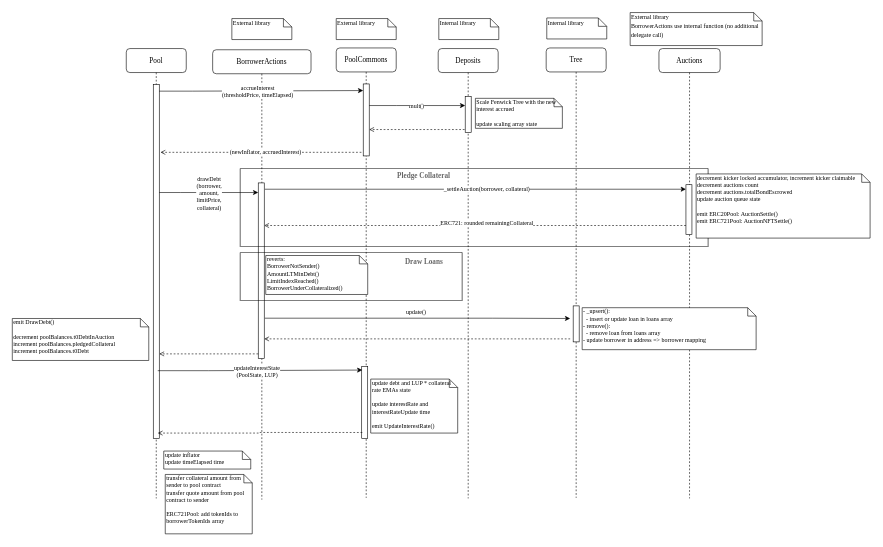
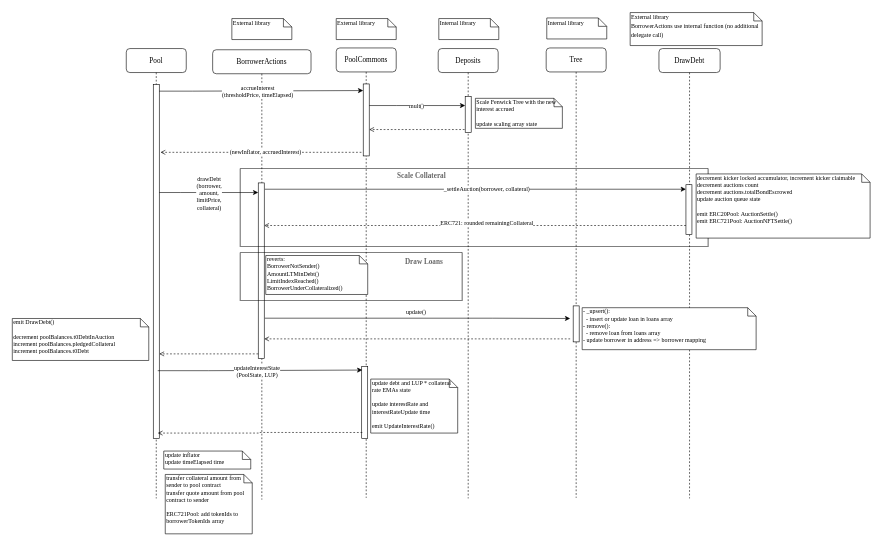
  <mxCell id="0" />
  <mxCell id="1" parent="0" />
  <mxCell id="2" value="BorrowerActions" style="shape=umlLifeline;perimeter=lifelinePerimeter;whiteSpace=wrap;html=1;container=1;collapsible=0;recursiveResize=0;outlineConnect=0;rounded=1;shadow=0;comic=0;labelBackgroundColor=none;strokeWidth=1;fontFamily=Verdana;fontSize=12;align=center;" parent="1" vertex="1"><mxGeometry x="354" y="82" width="164" height="750" as="geometry" /></mxCell>
  <mxCell id="3" value="" style="html=1;points=[];perimeter=orthogonalPerimeter;rounded=0;shadow=0;comic=0;labelBackgroundColor=none;strokeWidth=1;fontFamily=Verdana;fontSize=12;align=center;" parent="2" vertex="1"><mxGeometry x="76" y="222" width="10" height="293" as="geometry" /></mxCell>
  <mxCell id="4" value="PoolCommons" style="shape=umlLifeline;perimeter=lifelinePerimeter;whiteSpace=wrap;html=1;container=1;collapsible=0;recursiveResize=0;outlineConnect=0;rounded=1;shadow=0;comic=0;labelBackgroundColor=none;strokeWidth=1;fontFamily=Verdana;fontSize=12;align=center;" parent="1" vertex="1"><mxGeometry x="560" y="79" width="100" height="750" as="geometry" /></mxCell>
  <mxCell id="5" value="" style="html=1;points=[];perimeter=orthogonalPerimeter;rounded=0;shadow=0;comic=0;labelBackgroundColor=none;strokeWidth=1;fontFamily=Verdana;fontSize=12;align=center;" parent="4" vertex="1"><mxGeometry x="45" y="60" width="10" height="120" as="geometry" /></mxCell>
  <mxCell id="6" value="" style="html=1;points=[];perimeter=orthogonalPerimeter;rounded=0;shadow=0;comic=0;labelBackgroundColor=none;strokeWidth=1;fontFamily=Verdana;fontSize=12;align=center;" parent="4" vertex="1"><mxGeometry x="42.5" y="531" width="10" height="120" as="geometry" /></mxCell>
  <mxCell id="7" value="&lt;font&gt;Deposits&lt;/font&gt;" style="shape=umlLifeline;perimeter=lifelinePerimeter;whiteSpace=wrap;html=1;container=1;collapsible=0;recursiveResize=0;outlineConnect=0;rounded=1;shadow=0;comic=0;labelBackgroundColor=none;strokeWidth=1;fontFamily=Verdana;fontSize=12;align=center;" parent="1" vertex="1"><mxGeometry x="730" y="80" width="100" height="750" as="geometry" /></mxCell>
  <mxCell id="8" value="" style="html=1;points=[];perimeter=orthogonalPerimeter;rounded=0;shadow=0;comic=0;labelBackgroundColor=none;strokeWidth=1;fontFamily=Verdana;fontSize=12;align=center;" parent="7" vertex="1"><mxGeometry x="45" y="80" width="10" height="60" as="geometry" /></mxCell>
  <mxCell id="9" value="Pool" style="shape=umlLifeline;perimeter=lifelinePerimeter;whiteSpace=wrap;html=1;container=1;collapsible=0;recursiveResize=0;outlineConnect=0;rounded=1;shadow=0;comic=0;labelBackgroundColor=none;strokeWidth=1;fontFamily=Verdana;fontSize=12;align=center;" parent="1" vertex="1"><mxGeometry x="210" y="80" width="100" height="750" as="geometry" /></mxCell>
  <mxCell id="10" value="" style="html=1;points=[];perimeter=orthogonalPerimeter;rounded=0;shadow=0;comic=0;labelBackgroundColor=none;strokeWidth=1;fontFamily=Verdana;fontSize=12;align=center;" parent="9" vertex="1"><mxGeometry x="45" y="60" width="10" height="590" as="geometry" /></mxCell>
  <mxCell id="11" value="&lt;font style=&quot;font-size: 10px;&quot; face=&quot;Tahoma&quot;&gt;External library&lt;br&gt;&lt;/font&gt;" style="shape=note;whiteSpace=wrap;html=1;size=14;verticalAlign=top;align=left;spacingTop=-6;rounded=0;shadow=0;comic=0;labelBackgroundColor=none;strokeWidth=1;fontFamily=Verdana;fontSize=12" parent="1" vertex="1"><mxGeometry x="386" y="30" width="100" height="35" as="geometry" /></mxCell>
  <mxCell id="12" value="&lt;font style=&quot;font-size: 10px;&quot; face=&quot;Tahoma&quot;&gt;External library&lt;br&gt;&lt;/font&gt;" style="shape=note;whiteSpace=wrap;html=1;size=14;verticalAlign=top;align=left;spacingTop=-6;rounded=0;shadow=0;comic=0;labelBackgroundColor=none;strokeWidth=1;fontFamily=Verdana;fontSize=12" parent="1" vertex="1"><mxGeometry x="560" y="30" width="100" height="35" as="geometry" /></mxCell>
  <mxCell id="13" value="&lt;font style=&quot;font-size: 10px;&quot; face=&quot;Tahoma&quot;&gt;Internal library&lt;br&gt;&lt;/font&gt;" style="shape=note;whiteSpace=wrap;html=1;size=14;verticalAlign=top;align=left;spacingTop=-6;rounded=0;shadow=0;comic=0;labelBackgroundColor=none;strokeWidth=1;fontFamily=Verdana;fontSize=12" parent="1" vertex="1"><mxGeometry x="731" y="30" width="100" height="35" as="geometry" /></mxCell>
  <mxCell id="14" style="edgeStyle=orthogonalEdgeStyle;rounded=0;orthogonalLoop=1;jettySize=auto;html=1;fontFamily=Tahoma;fontSize=10;entryX=0;entryY=0.092;entryDx=0;entryDy=0;entryPerimeter=0;" parent="1" source="10" target="5" edge="1"><mxGeometry relative="1" as="geometry"><mxPoint x="600" y="150" as="targetPoint" /><Array as="points"><mxPoint x="320" y="151" /><mxPoint x="320" y="151" /></Array></mxGeometry></mxCell>
  <mxCell id="15" value="&lt;div&gt;accrueInterest&lt;/div&gt;&lt;div&gt;(thresholdPrice, timeElapsed)&lt;/div&gt;" style="edgeLabel;html=1;align=center;verticalAlign=middle;resizable=0;points=[];fontSize=10;fontFamily=Tahoma;" parent="14" vertex="1" connectable="0"><mxGeometry x="-0.082" relative="1" as="geometry"><mxPoint x="8" as="offset" /></mxGeometry></mxCell>
  <mxCell id="16" style="edgeStyle=orthogonalEdgeStyle;rounded=0;orthogonalLoop=1;jettySize=auto;html=1;fontFamily=Tahoma;fontSize=10;dashed=1;endArrow=open;endFill=0;" parent="1" edge="1"><mxGeometry relative="1" as="geometry"><mxPoint x="602" y="253" as="sourcePoint" /><mxPoint x="267" y="253" as="targetPoint" /><Array as="points"><mxPoint x="317" y="253" /><mxPoint x="317" y="253" /></Array></mxGeometry></mxCell>
  <mxCell id="17" value="(newInflator, accruedInterest)" style="edgeLabel;html=1;align=center;verticalAlign=middle;resizable=0;points=[];fontSize=10;fontFamily=Tahoma;" parent="16" vertex="1" connectable="0"><mxGeometry x="0.128" y="-1" relative="1" as="geometry"><mxPoint x="28" as="offset" /></mxGeometry></mxCell>
  <mxCell id="18" style="edgeStyle=orthogonalEdgeStyle;rounded=0;orthogonalLoop=1;jettySize=auto;html=1;fontFamily=Tahoma;fontSize=10;endArrow=classic;endFill=1;" parent="1" edge="1"><mxGeometry relative="1" as="geometry"><mxPoint x="615" y="175" as="sourcePoint" /><mxPoint x="775" y="175" as="targetPoint" /><Array as="points"><mxPoint x="660" y="175" /><mxPoint x="660" y="175" /></Array></mxGeometry></mxCell>
  <mxCell id="19" value="mult()" style="edgeLabel;html=1;align=center;verticalAlign=middle;resizable=0;points=[];fontSize=10;fontFamily=Tahoma;" parent="18" vertex="1" connectable="0"><mxGeometry x="-0.125" y="-3" relative="1" as="geometry"><mxPoint x="8" y="-4" as="offset" /></mxGeometry></mxCell>
  <mxCell id="20" value="&lt;div&gt;Scale Fenwick Tree with the new interest accrued&lt;/div&gt;&lt;div&gt;&lt;br&gt;&lt;/div&gt;&lt;div&gt;update scaling array state&lt;br&gt;&lt;/div&gt;" style="shape=note;whiteSpace=wrap;html=1;size=14;verticalAlign=top;align=left;spacingTop=-6;rounded=0;shadow=0;comic=0;labelBackgroundColor=none;strokeWidth=1;fontFamily=Verdana;fontSize=10;" parent="1" vertex="1"><mxGeometry x="792" y="163" width="145" height="50" as="geometry" /></mxCell>
  <mxCell id="21" style="edgeStyle=orthogonalEdgeStyle;rounded=0;orthogonalLoop=1;jettySize=auto;html=1;fontFamily=Verdana;fontSize=10;endArrow=open;endFill=0;exitX=-0.1;exitY=0.917;exitDx=0;exitDy=0;exitPerimeter=0;dashed=1;" parent="1" source="8" target="5" edge="1"><mxGeometry relative="1" as="geometry"><mxPoint x="620" y="215" as="targetPoint" /><Array as="points"><mxPoint x="650" y="215" /><mxPoint x="650" y="215" /></Array></mxGeometry></mxCell>
  <mxCell id="22" style="edgeStyle=orthogonalEdgeStyle;rounded=0;orthogonalLoop=1;jettySize=auto;html=1;fontFamily=Verdana;fontSize=10;endArrow=classic;endFill=1;" parent="1" source="10" edge="1"><mxGeometry relative="1" as="geometry"><mxPoint x="430" y="320" as="targetPoint" /><Array as="points"><mxPoint x="300" y="320" /><mxPoint x="300" y="320" /></Array></mxGeometry></mxCell>
  <mxCell id="23" style="edgeStyle=orthogonalEdgeStyle;rounded=0;orthogonalLoop=1;jettySize=auto;html=1;dashed=1;fontFamily=Verdana;fontSize=10;endArrow=open;endFill=0;" parent="1" edge="1"><mxGeometry relative="1" as="geometry"><mxPoint x="430" y="589" as="sourcePoint" /><mxPoint x="265" y="589" as="targetPoint" /></mxGeometry></mxCell>
  <mxCell id="24" style="edgeStyle=orthogonalEdgeStyle;rounded=0;orthogonalLoop=1;jettySize=auto;html=1;entryX=0.1;entryY=0.05;entryDx=0;entryDy=0;entryPerimeter=0;fontFamily=Verdana;fontSize=10;endArrow=classic;endFill=1;" parent="1" target="6" edge="1"><mxGeometry relative="1" as="geometry"><mxPoint x="262.5" y="617" as="sourcePoint" /><Array as="points"><mxPoint x="347.5" y="617" /><mxPoint x="347.5" y="617" /></Array></mxGeometry></mxCell>
  <mxCell id="25" value="&lt;div&gt;updateInterestState&lt;/div&gt;&lt;div&gt;(PoolState, LUP)&lt;br&gt;&lt;/div&gt;" style="edgeLabel;html=1;align=center;verticalAlign=middle;resizable=0;points=[];fontSize=10;fontFamily=Verdana;" parent="24" vertex="1" connectable="0"><mxGeometry x="0.396" y="-1" relative="1" as="geometry"><mxPoint x="-73" as="offset" /></mxGeometry></mxCell>
  <mxCell id="26" style="edgeStyle=orthogonalEdgeStyle;rounded=0;orthogonalLoop=1;jettySize=auto;html=1;dashed=1;fontFamily=Verdana;fontSize=10;endArrow=open;endFill=0;exitX=0.1;exitY=0.917;exitDx=0;exitDy=0;exitPerimeter=0;" parent="1" source="6" edge="1"><mxGeometry relative="1" as="geometry"><mxPoint x="597.5" y="721" as="sourcePoint" /><mxPoint x="262.5" y="721" as="targetPoint" /><Array as="points"><mxPoint x="432.5" y="720" /><mxPoint x="432.5" y="721" /></Array></mxGeometry></mxCell>
  <mxCell id="27" value="&lt;div&gt;update debt and LUP * collateral rate EMAs state&lt;/div&gt;&lt;div&gt;&lt;br&gt;&lt;/div&gt;&lt;div&gt;update interestRate and interestRateUpdate time&lt;br&gt;&lt;/div&gt;&lt;div&gt;&lt;br&gt;&lt;/div&gt;&lt;div&gt;emit UpdateInterestRate()&lt;br&gt;&lt;/div&gt;" style="shape=note;whiteSpace=wrap;html=1;size=14;verticalAlign=top;align=left;spacingTop=-6;rounded=0;shadow=0;comic=0;labelBackgroundColor=none;strokeWidth=1;fontFamily=Verdana;fontSize=10;" parent="1" vertex="1"><mxGeometry x="617.5" y="631" width="145" height="90" as="geometry" /></mxCell>
  <mxCell id="28" value="&lt;div&gt;update inflator&lt;/div&gt;&lt;div&gt;update timeElapsed time&lt;br&gt;&lt;/div&gt;" style="shape=note;whiteSpace=wrap;html=1;size=14;verticalAlign=top;align=left;spacingTop=-6;rounded=0;shadow=0;comic=0;labelBackgroundColor=none;strokeWidth=1;fontFamily=Verdana;fontSize=10;" parent="1" vertex="1"><mxGeometry x="272.5" y="751" width="145" height="30" as="geometry" /></mxCell>
  <mxCell id="29" value="&lt;div&gt;transfer collateral amount from sender to pool contract&lt;/div&gt;&lt;div&gt;transfer quote amount from pool contract to sender&lt;/div&gt;&lt;div&gt;&lt;br&gt;&lt;/div&gt;&lt;div&gt;ERC721Pool: add tokenIds to borrowerTokenIds array&lt;br&gt;&lt;/div&gt;" style="shape=note;whiteSpace=wrap;html=1;size=14;verticalAlign=top;align=left;spacingTop=-6;rounded=0;shadow=0;comic=0;labelBackgroundColor=none;strokeWidth=1;fontFamily=Verdana;fontSize=10;" parent="1" vertex="1"><mxGeometry x="275" y="790" width="145" height="99" as="geometry" /></mxCell>
- <mxCell id="30" value="Auctions" style="shape=umlLifeline;perimeter=lifelinePerimeter;whiteSpace=wrap;html=1;container=1;collapsible=0;recursiveResize=0;outlineConnect=0;rounded=1;shadow=0;comic=0;labelBackgroundColor=none;strokeWidth=1;fontFamily=Verdana;fontSize=12;align=center;" parent="1" vertex="1"><mxGeometry x="1098" y="80" width="102" height="750" as="geometry" /></mxCell>
+ <mxCell id="30" value="DrawDebt" style="shape=umlLifeline;perimeter=lifelinePerimeter;whiteSpace=wrap;html=1;container=1;collapsible=0;recursiveResize=0;outlineConnect=0;rounded=1;shadow=0;comic=0;labelBackgroundColor=none;strokeWidth=1;fontFamily=Verdana;fontSize=12;align=center;" parent="1" vertex="1"><mxGeometry x="1098" y="80" width="102" height="750" as="geometry" /></mxCell>
  <mxCell id="31" value="" style="html=1;points=[];perimeter=orthogonalPerimeter;rounded=0;shadow=0;comic=0;labelBackgroundColor=none;strokeWidth=1;fontFamily=Verdana;fontSize=12;align=center;" parent="30" vertex="1"><mxGeometry x="45" y="227" width="10" height="83" as="geometry" /></mxCell>
  <mxCell id="32" value="&lt;div&gt;&lt;font style=&quot;font-size: 10px;&quot; face=&quot;Tahoma&quot;&gt;External library&lt;/font&gt;&lt;/div&gt;&lt;div&gt;&lt;font style=&quot;font-size: 10px;&quot; face=&quot;Tahoma&quot;&gt;BorrowerActions use internal function (no additional delegate call)&lt;br&gt;&lt;/font&gt;&lt;/div&gt;" style="shape=note;whiteSpace=wrap;html=1;size=14;verticalAlign=top;align=left;spacingTop=-6;rounded=0;shadow=0;comic=0;labelBackgroundColor=none;strokeWidth=1;fontFamily=Verdana;fontSize=12" parent="1" vertex="1"><mxGeometry x="1050" y="20" width="220" height="55" as="geometry" /></mxCell>
  <mxCell id="33" value="Tree" style="shape=umlLifeline;perimeter=lifelinePerimeter;whiteSpace=wrap;html=1;container=1;collapsible=0;recursiveResize=0;outlineConnect=0;rounded=1;shadow=0;comic=0;labelBackgroundColor=none;strokeWidth=1;fontFamily=Verdana;fontSize=12;align=center;" parent="1" vertex="1"><mxGeometry x="910" y="79" width="100" height="750" as="geometry" /></mxCell>
  <mxCell id="34" value="" style="html=1;points=[];perimeter=orthogonalPerimeter;rounded=0;shadow=0;comic=0;labelBackgroundColor=none;strokeWidth=1;fontFamily=Verdana;fontSize=12;align=center;" parent="33" vertex="1"><mxGeometry x="45" y="430" width="10" height="60" as="geometry" /></mxCell>
  <mxCell id="35" value="&lt;font style=&quot;font-size: 10px;&quot; face=&quot;Tahoma&quot;&gt;Internal library&lt;br&gt;&lt;/font&gt;" style="shape=note;whiteSpace=wrap;html=1;size=14;verticalAlign=top;align=left;spacingTop=-6;rounded=0;shadow=0;comic=0;labelBackgroundColor=none;strokeWidth=1;fontFamily=Verdana;fontSize=12" parent="1" vertex="1"><mxGeometry x="911" y="29" width="100" height="35" as="geometry" /></mxCell>
  <mxCell id="36" value="&lt;div&gt;drawDebt&lt;/div&gt;&lt;div&gt;(borrower,&lt;/div&gt;&lt;div&gt;amount,&lt;/div&gt;&lt;div&gt;limitPrice,&lt;/div&gt;&lt;div&gt;collateral)&lt;br&gt;&lt;/div&gt;" style="edgeLabel;html=1;align=center;verticalAlign=middle;resizable=0;points=[];fontSize=10;fontFamily=Verdana;" parent="1" vertex="1" connectable="0"><mxGeometry x="347.503" y="320.002" as="geometry" /></mxCell>
  <mxCell id="37" style="edgeStyle=orthogonalEdgeStyle;rounded=0;orthogonalLoop=1;jettySize=auto;html=1;fontFamily=Verdana;fontSize=10;endArrow=classic;endFill=1;" parent="1" edge="1"><mxGeometry relative="1" as="geometry"><mxPoint x="441" y="314.5" as="sourcePoint" /><mxPoint x="1143" y="314.5" as="targetPoint" /></mxGeometry></mxCell>
  <mxCell id="38" value="_settleAuction(borrower, collateral)" style="edgeLabel;html=1;align=center;verticalAlign=middle;resizable=0;points=[];fontSize=10;fontFamily=Verdana;" parent="37" vertex="1" connectable="0"><mxGeometry x="-0.097" y="2" relative="1" as="geometry"><mxPoint x="52" y="1" as="offset" /></mxGeometry></mxCell>
  <mxCell id="39" style="edgeStyle=orthogonalEdgeStyle;rounded=0;orthogonalLoop=1;jettySize=auto;html=1;fontFamily=Verdana;fontSize=10;endArrow=open;endFill=0;dashed=1;" parent="1" source="31" edge="1"><mxGeometry relative="1" as="geometry"><mxPoint x="440" y="375" as="targetPoint" /><Array as="points"><mxPoint x="960" y="375" /><mxPoint x="960" y="375" /></Array></mxGeometry></mxCell>
  <mxCell id="40" value="ERC721: rounded remainingCollateral " style="edgeLabel;html=1;align=center;verticalAlign=middle;resizable=0;points=[];fontSize=10;fontFamily=Verdana;" parent="39" vertex="1" connectable="0"><mxGeometry x="0.121" y="2" relative="1" as="geometry"><mxPoint x="61" y="-7" as="offset" /></mxGeometry></mxCell>
  <mxCell id="41" value="" style="swimlane;startSize=0;labelBackgroundColor=none;fontFamily=Verdana;fontSize=12;gradientColor=none;opacity=50;strokeWidth=2;" parent="1" vertex="1"><mxGeometry x="400" y="280" width="780" height="130" as="geometry" /></mxCell>
- <mxCell id="42" value="&lt;div align=&quot;center&quot;&gt;&lt;b&gt;&lt;font face=&quot;Tahoma&quot;&gt;Pledge Collateral&lt;/font&gt;&lt;br&gt;&lt;/b&gt;&lt;/div&gt;" style="text;html=1;align=left;verticalAlign=middle;resizable=0;points=[];autosize=1;strokeColor=none;fillColor=none;fontSize=12;fontFamily=Verdana;fontColor=#666666;" parent="41" vertex="1"><mxGeometry x="260" y="-3" width="140" height="30" as="geometry" /></mxCell>
+ <mxCell id="42" value="&lt;div align=&quot;center&quot;&gt;&lt;b&gt;&lt;font face=&quot;Tahoma&quot;&gt;Scale Collateral&lt;/font&gt;&lt;br&gt;&lt;/b&gt;&lt;/div&gt;" style="text;html=1;align=left;verticalAlign=middle;resizable=0;points=[];autosize=1;strokeColor=none;fillColor=none;fontSize=12;fontFamily=Verdana;fontColor=#666666;" parent="41" vertex="1"><mxGeometry x="260" y="-3" width="140" height="30" as="geometry" /></mxCell>
  <mxCell id="43" value="decrement kicker locked accumulator, increment kicker claimable&lt;br&gt;decrement auctions count&lt;br&gt;decrement auctions.totalBondEscrowed&lt;br&gt;&lt;div&gt;update auction queue state&lt;/div&gt;&lt;div&gt;&lt;br&gt;&lt;/div&gt;&lt;div&gt;emit ERC20Pool: AuctionSettle()&lt;/div&gt;&lt;div&gt;emit ERC721Pool: AuctionNFTSettle()&lt;br&gt;&lt;/div&gt;" style="shape=note;whiteSpace=wrap;html=1;size=14;verticalAlign=top;align=left;spacingTop=-6;rounded=0;shadow=0;comic=0;labelBackgroundColor=none;strokeWidth=1;fontFamily=Verdana;fontSize=10;" parent="1" vertex="1"><mxGeometry x="1160" y="289" width="290" height="107" as="geometry" /></mxCell>
  <mxCell id="44" style="edgeStyle=orthogonalEdgeStyle;rounded=0;orthogonalLoop=1;jettySize=auto;html=1;fontFamily=Tahoma;fontSize=12;fontColor=#666666;endArrow=classic;endFill=1;" parent="1" edge="1"><mxGeometry relative="1" as="geometry"><mxPoint x="441" y="529.5" as="sourcePoint" /><mxPoint x="950" y="530" as="targetPoint" /><Array as="points"><mxPoint x="820" y="530" /><mxPoint x="820" y="530" /></Array></mxGeometry></mxCell>
  <mxCell id="45" value="" style="swimlane;startSize=0;labelBackgroundColor=none;fontFamily=Verdana;fontSize=12;gradientColor=none;opacity=50;strokeWidth=2;" parent="1" vertex="1"><mxGeometry x="400" y="420" width="370" height="80" as="geometry" /></mxCell>
  <mxCell id="46" value="Draw Loans" style="text;html=1;align=left;verticalAlign=middle;resizable=0;points=[];autosize=1;strokeColor=none;fillColor=none;fontSize=12;fontFamily=Verdana;fontColor=#666666;fontStyle=1" parent="45" vertex="1"><mxGeometry x="272.5" width="90" height="30" as="geometry" /></mxCell>
  <mxCell id="47" value="&lt;div&gt;reverts:&lt;/div&gt;&lt;div&gt;BorrowerNotSender()&lt;/div&gt;&lt;div&gt;AmountLTMinDebt()&lt;/div&gt;&lt;div&gt;LimitIndexReached()&lt;/div&gt;&lt;div&gt;BorrowerUnderCollateralized()&lt;br&gt;&lt;/div&gt;" style="shape=note;whiteSpace=wrap;html=1;size=14;verticalAlign=top;align=left;spacingTop=-6;rounded=0;shadow=0;comic=0;labelBackgroundColor=none;strokeWidth=1;fontFamily=Verdana;fontSize=10;" parent="45" vertex="1"><mxGeometry x="42.5" y="5" width="170" height="65" as="geometry" /></mxCell>
  <mxCell id="48" style="edgeStyle=orthogonalEdgeStyle;rounded=0;orthogonalLoop=1;jettySize=auto;html=1;dashed=1;fontFamily=Tahoma;fontSize=12;fontColor=#666666;endArrow=open;endFill=0;" parent="1" edge="1"><mxGeometry relative="1" as="geometry"><mxPoint x="950" y="564" as="sourcePoint" /><mxPoint x="440" y="564" as="targetPoint" /><Array as="points"><mxPoint x="442" y="564" /></Array></mxGeometry></mxCell>
  <mxCell id="49" value="&lt;div&gt;emit DrawDebt()&lt;/div&gt;&lt;div&gt;&lt;br&gt;&lt;/div&gt;&lt;div&gt;decrement poolBalances.t0DebtInAuction&lt;br&gt;increment poolBalances.pledgedCollateral &lt;br&gt;increment poolBalances.t0Debt&lt;br&gt;&lt;/div&gt;" style="shape=note;whiteSpace=wrap;html=1;size=14;verticalAlign=top;align=left;spacingTop=-6;rounded=0;shadow=0;comic=0;labelBackgroundColor=none;strokeWidth=1;fontFamily=Verdana;fontSize=10;" parent="1" vertex="1"><mxGeometry x="20" y="530" width="227.5" height="70" as="geometry" /></mxCell>
  <mxCell id="50" value="update()" style="edgeLabel;html=1;align=center;verticalAlign=middle;resizable=0;points=[];fontSize=10;fontFamily=Tahoma;" parent="1" vertex="1" connectable="0"><mxGeometry x="708" y="217" as="geometry"><mxPoint x="-16" y="301" as="offset" /></mxGeometry></mxCell>
  <mxCell id="51" value="- _upsert():&lt;br&gt;&amp;nbsp; - insert or update loan in loans array&lt;br&gt;- remove():&lt;br&gt;&amp;nbsp; - remove loan from loans array&lt;br&gt;- update borrower in address =&amp;gt; borrower mapping" style="shape=note;whiteSpace=wrap;html=1;size=14;verticalAlign=top;align=left;spacingTop=-6;rounded=0;shadow=0;comic=0;labelBackgroundColor=none;strokeWidth=1;fontFamily=Verdana;fontSize=10;" parent="1" vertex="1"><mxGeometry x="970" y="512" width="290" height="70" as="geometry" /></mxCell>
